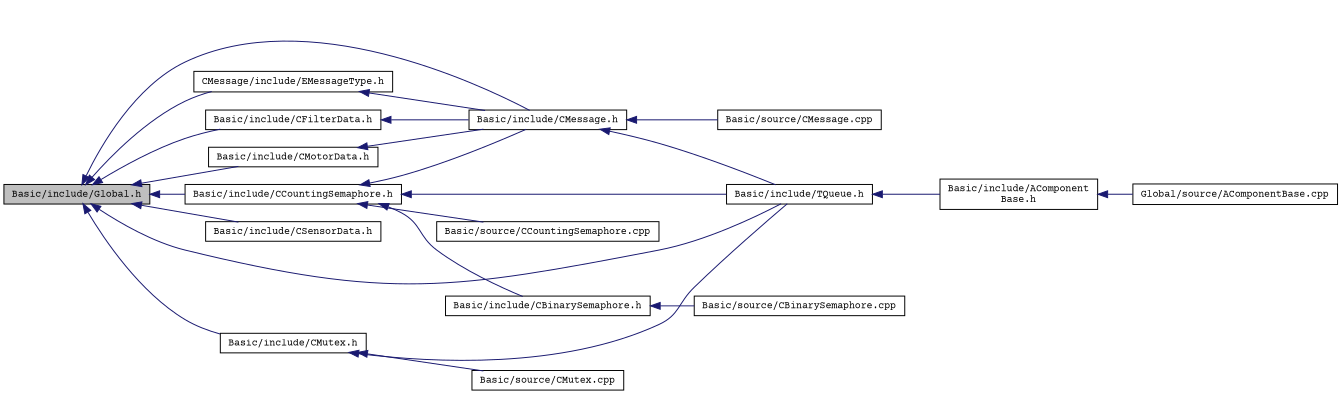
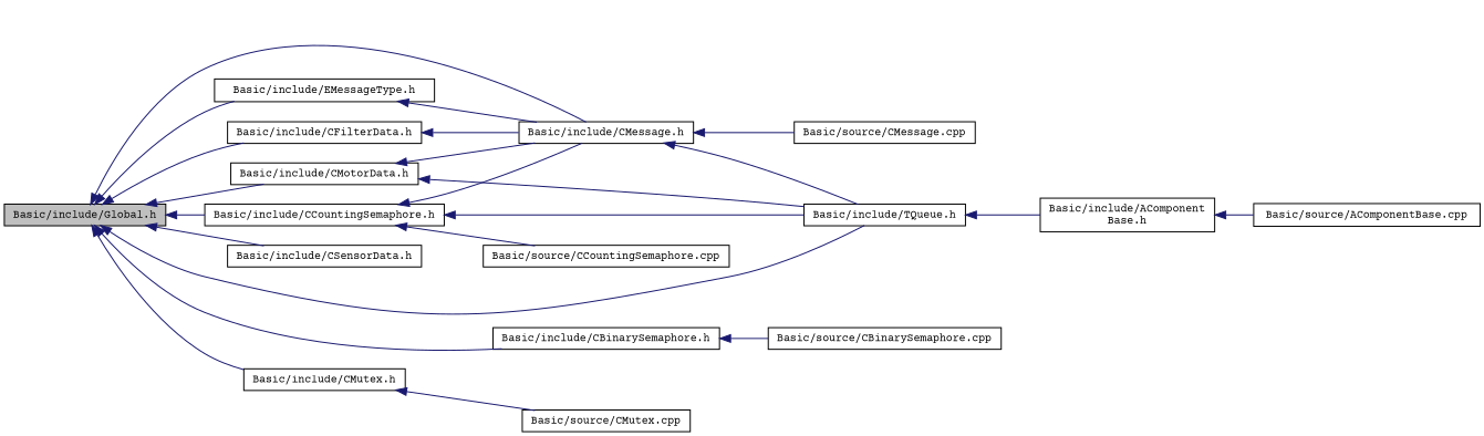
  digraph {
    fontname="Courier Prime"
    rankdir=LR
    node [color=black fillcolor=white fontname="Courier Prime" fontsize=10 shape=record style=filled]
    edge [color=midnightblue dir=back fontname="Courier Prime" fontsize=10 labelfontname=Helvetica labelfontsize=10 style=solid]
    n1 [fillcolor=grey75 fontcolor=black height=0.2 label="Basic/include/Global.h" width=0.4]
    n2 [height=0.2 label="Basic/include/TQueue.h" width=0.4]
    n3 [height=0.2 label="Basic/include/CCountingSemaphore.h" width=0.4]
    n4 [height=0.2 label="Basic/include/CMutex.h" width=0.4]
    n5 [height=0.2 label="Basic/include/CMessage.h" width=0.4]
-   n6 [height=0.2 label="CMessage/include/EMessageType.h" width=0.4]
+   n6 [height=0.2 label="Basic/include/EMessageType.h" width=0.4]
    n7 [height=0.2 label="Basic/include/CSensorData.h" width=0.4]
    n8 [height=0.2 label="Basic/include/CFilterData.h" width=0.4]
    n9 [height=0.2 label="Basic/include/CMotorData.h" width=0.4]
    n10 [height=0.2 label="Basic/include/CBinarySemaphore.h" width=0.4]
    n11 [height=0.2 label="Basic/include/AComponent\lBase.h" width=0.4]
    n12 [height=0.2 label="Basic/source/CCountingSemaphore.cpp" width=0.4]
    n13 [height=0.2 label="Basic/source/CMutex.cpp" width=0.4]
    n14 [height=0.2 label="Basic/source/CMessage.cpp" width=0.4]
    n15 [height=0.2 label="Basic/source/CBinarySemaphore.cpp" width=0.4]
-   n16 [height=0.2 label="Global/source/AComponentBase.cpp" width=0.4]
+   n16 [height=0.2 label="Basic/source/AComponentBase.cpp" width=0.4]
    n1 -> n2
    n1 -> n3
    n1 -> n4
    n1 -> n5
    n1 -> n6
    n1 -> n7
    n1 -> n8
    n1 -> n9
-   n3 -> n10
+   n1 -> n10
    n2 -> n11
    n3 -> n2
    n3 -> n5
    n3 -> n12
-   n4 -> n2
+   n9 -> n2
    n4 -> n13
    n5 -> n2
    n5 -> n14
    n6 -> n5
    n8 -> n5
    n9 -> n5
    n10 -> n15
    n11 -> n16
  }
